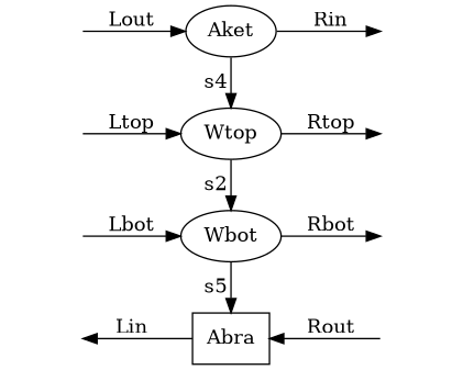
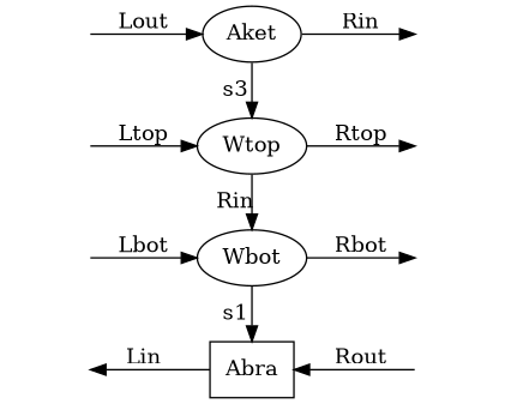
  digraph {
    rankdir=LR
    node [style=invisible]
    n1 [label=" "]
    n2 [label=" "]
    n3 [label=" "]
    n4 [label=" "]
    n5 [label=Aket style=""]
    n6 [label=Abra shape=box style=""]
    n7 [label=Wbot shape=ellipse style=""]
    n8 [label=Wtop style=""]
    n9 [label=" "]
    n10 [label=" "]
    n11 [label=" "]
    n12 [label=" "]
    subgraph sub_1 {
      rank=same
      n1
      n2
      n3
      n4
    }
    subgraph sub_2 {
      rank=same
      n5
      n6
      n7
      n8
    }
    subgraph sub_3 {
      rank=same
      n9
      n10
      n11
      n12
    }
    n2 -> n5 [label=Lout]
    n3 -> n7 [label=Lbot]
    n4 -> n8 [label=Ltop]
-   n5 -> n8 [label=s4]
+   n5 -> n8 [label=s3]
    n5 -> n9 [label=Rin]
    n6 -> n1 [label=Lin]
-   n7 -> n6 [label=s5]
+   n7 -> n6 [label=s1]
    n7 -> n11 [label=Rbot]
-   n8 -> n7 [label=s2]
+   n8 -> n7 [label=Rin]
    n8 -> n12 [label=Rtop]
    n10 -> n6 [label=Rout]
  }
